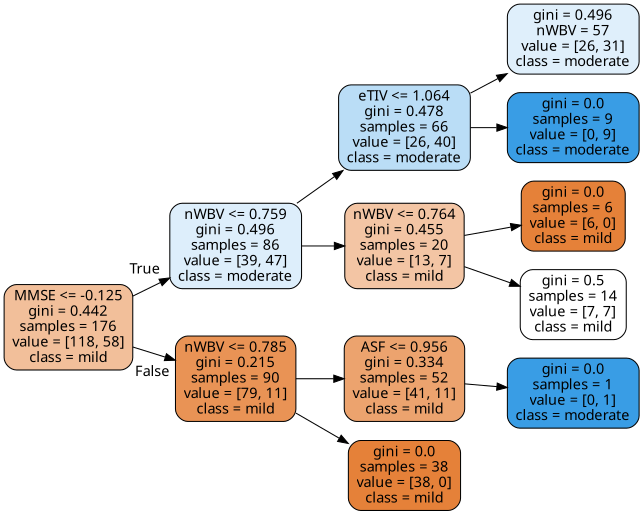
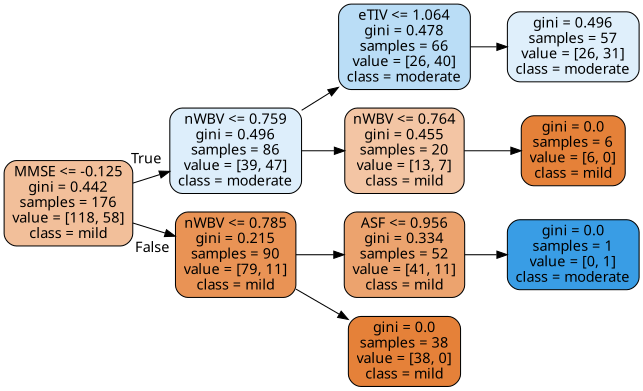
  digraph {
    rankdir=LR
    node [color=black fillcolor="#e58139" fontname=futura shape=box style="filled, rounded"]
    edge [fontname=futura]
    n1 [fillcolor="#f2bf9a" label="MMSE <= -0.125\ngini = 0.442\nsamples = 176\nvalue = [118, 58]\nclass = mild"]
    n2 [fillcolor="#ddeefb" label="nWBV <= 0.759\ngini = 0.496\nsamples = 86\nvalue = [39, 47]\nclass = moderate"]
    n3 [fillcolor="#e99355" label="nWBV <= 0.785\ngini = 0.215\nsamples = 90\nvalue = [79, 11]\nclass = mild"]
    n4 [fillcolor="#baddf6" label="eTIV <= 1.064\ngini = 0.478\nsamples = 66\nvalue = [26, 40]\nclass = moderate"]
    n5 [fillcolor="#f3c5a4" label="nWBV <= 0.764\ngini = 0.455\nsamples = 20\nvalue = [13, 7]\nclass = mild"]
    n6 [fillcolor="#eca36e" label="ASF <= 0.956\ngini = 0.334\nsamples = 52\nvalue = [41, 11]\nclass = mild"]
    n7 [label="gini = 0.0\nsamples = 38\nvalue = [38, 0]\nclass = mild"]
-   n8 [fillcolor="#dfeffb" label="gini = 0.496\nnWBV = 57\nvalue = [26, 31]\nclass = moderate"]
-   n9 [fillcolor="#399de5" label="gini = 0.0\nsamples = 9\nvalue = [0, 9]\nclass = moderate"]
+   n8 [fillcolor="#dfeffb" label="gini = 0.496\nsamples = 57\nvalue = [26, 31]\nclass = moderate"]
    n10 [label="gini = 0.0\nsamples = 6\nvalue = [6, 0]\nclass = mild"]
-   n11 [fillcolor="#ffffff" label="gini = 0.5\nsamples = 14\nvalue = [7, 7]\nclass = mild"]
    n12 [fillcolor="#399de5" label="gini = 0.0\nsamples = 1\nvalue = [0, 1]\nclass = moderate"]
    n1 -> n2 [headlabel=True labelangle=-45 labeldistance=2.5]
    n1 -> n3 [headlabel=False labelangle=45 labeldistance=2.5]
    n2 -> n4
    n2 -> n5
    n3 -> n6
    n3 -> n7
    n4 -> n8
-   n4 -> n9
    n5 -> n10
-   n5 -> n11
    n6 -> n12
  }
